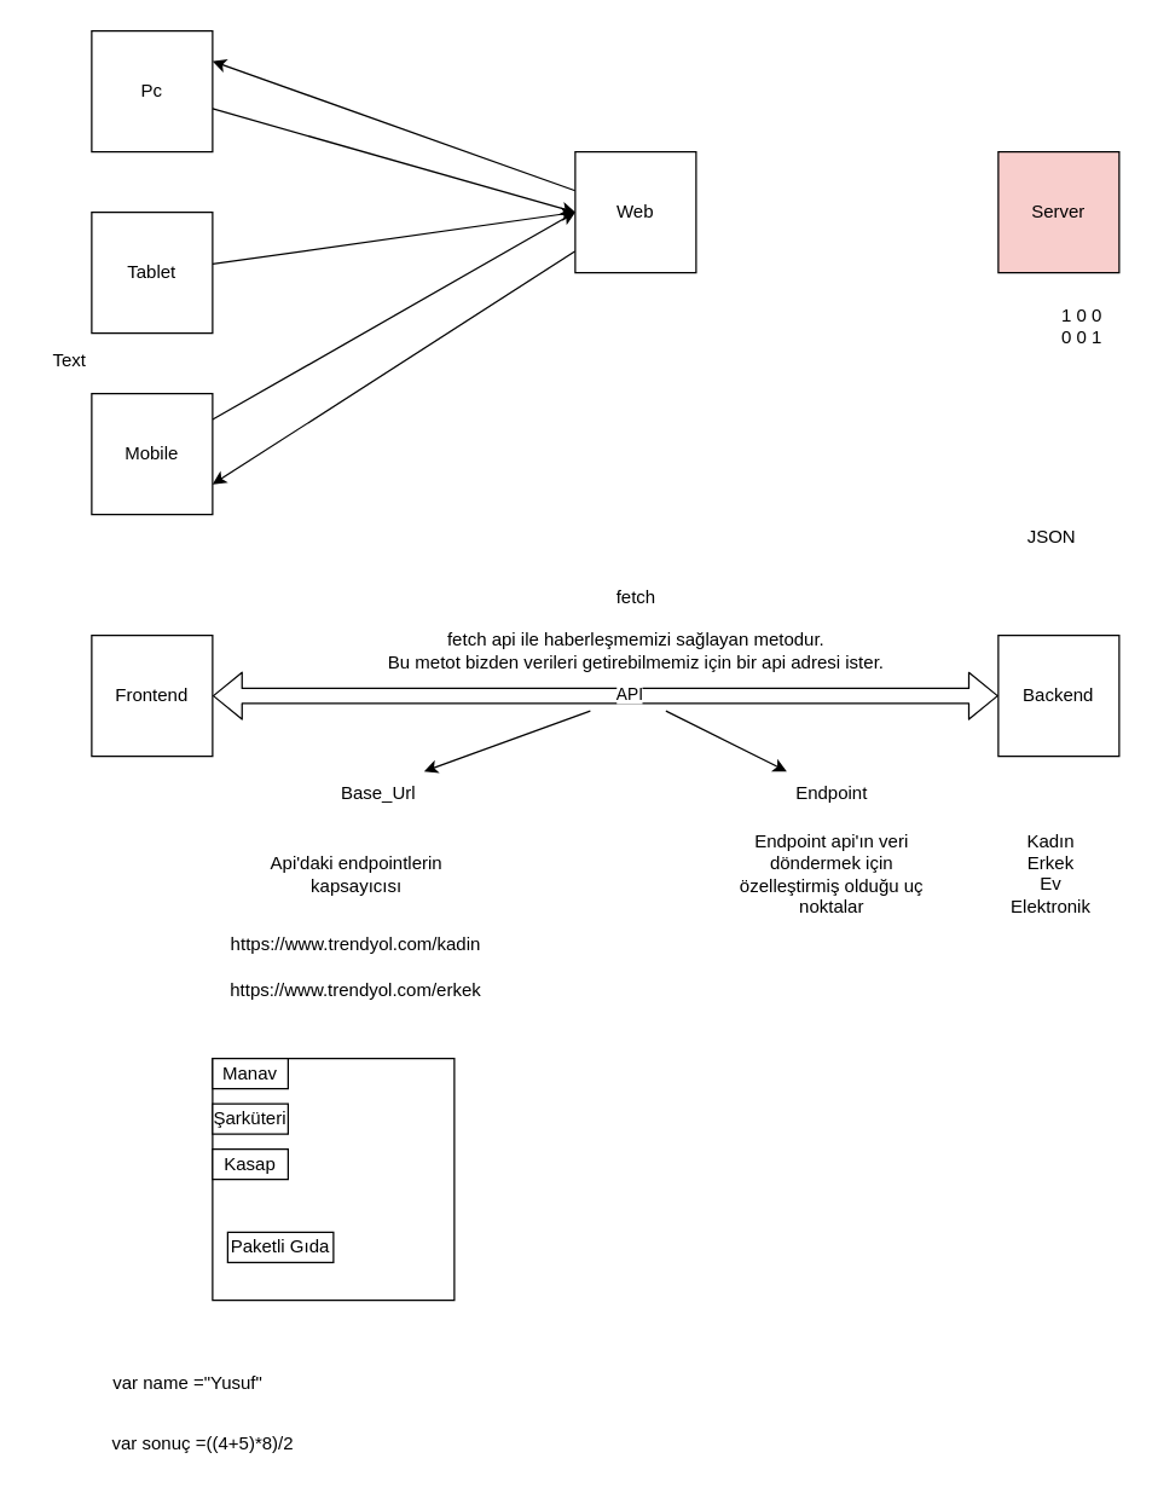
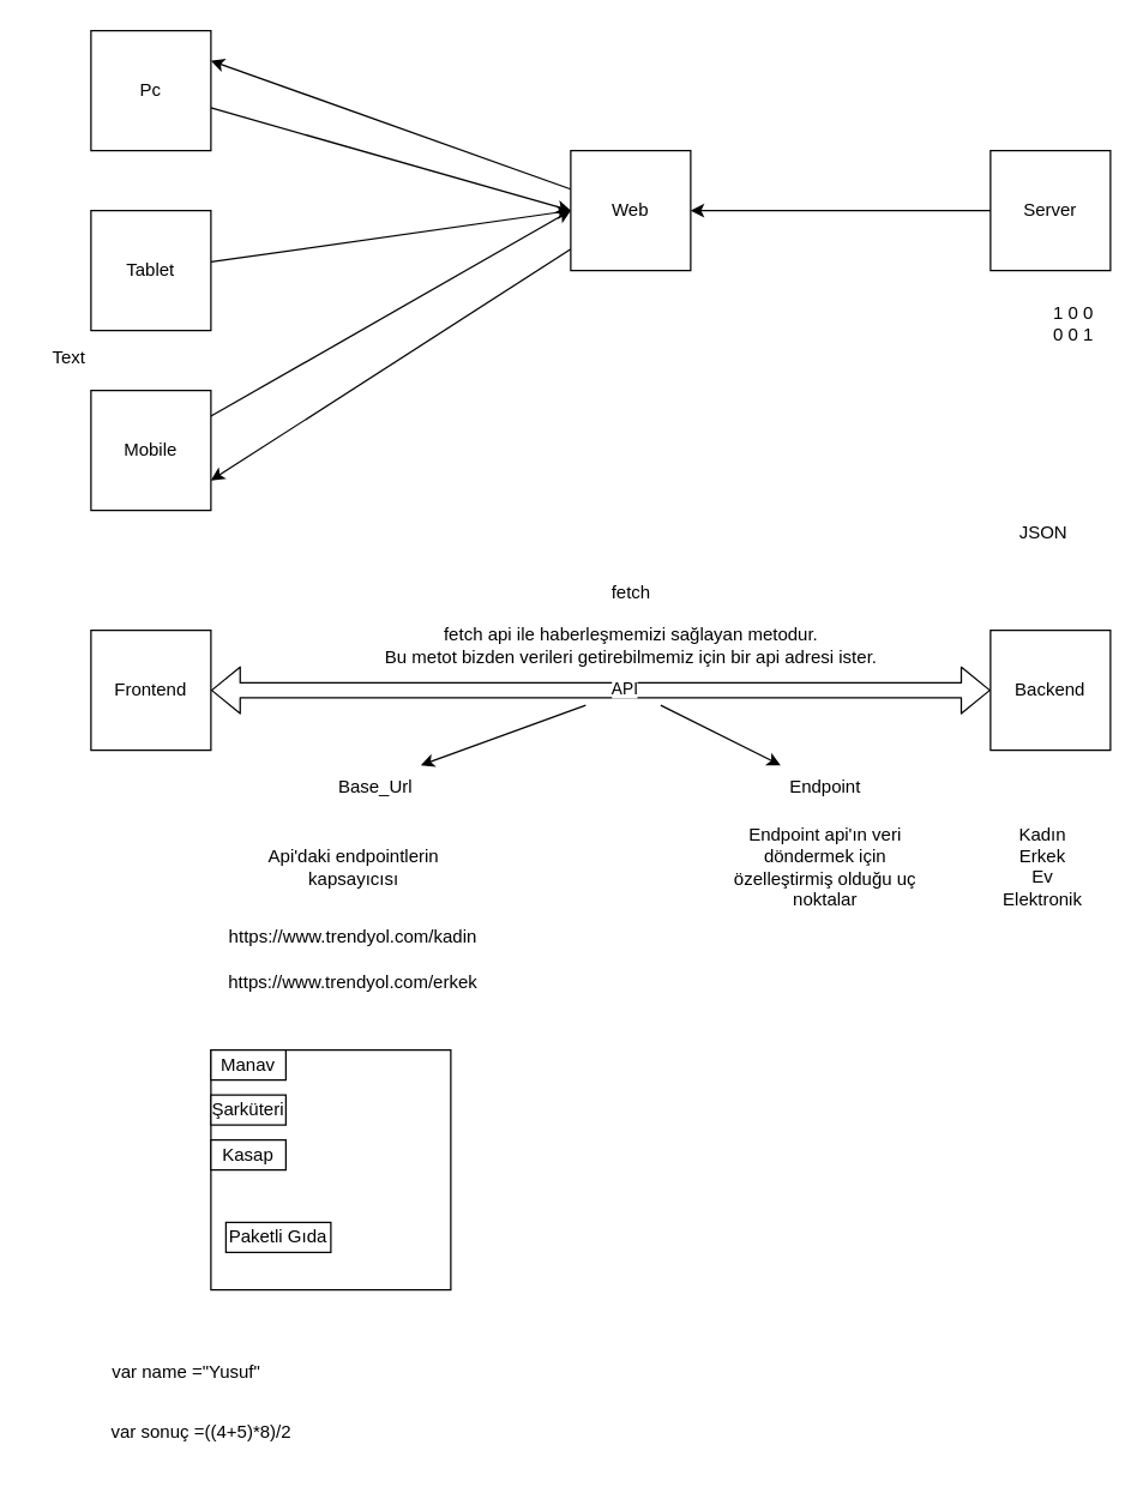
  <mxCell id="0" />
  <mxCell id="1" parent="0" />
  <mxCell id="2" style="edgeStyle=none;html=1;entryX=1;entryY=0.25;entryDx=0;entryDy=0;" edge="1" parent="1" source="4" target="6"><mxGeometry relative="1" as="geometry" /></mxCell>
  <mxCell id="3" style="edgeStyle=none;html=1;entryX=1;entryY=0.75;entryDx=0;entryDy=0;" edge="1" parent="1" source="4" target="10"><mxGeometry relative="1" as="geometry" /></mxCell>
  <mxCell id="4" value="Web" style="whiteSpace=wrap;html=1;aspect=fixed;" vertex="1" parent="1"><mxGeometry x="380" y="100" width="80" height="80" as="geometry" /></mxCell>
  <mxCell id="5" style="edgeStyle=none;html=1;entryX=0;entryY=0.5;entryDx=0;entryDy=0;" edge="1" parent="1" source="6" target="4"><mxGeometry relative="1" as="geometry" /></mxCell>
  <mxCell id="6" value="Pc" style="whiteSpace=wrap;html=1;aspect=fixed;" vertex="1" parent="1"><mxGeometry x="60" width="80" height="80" as="geometry" y="20" /></mxCell>
  <mxCell id="7" style="edgeStyle=none;html=1;" edge="1" parent="1" source="8"><mxGeometry relative="1" as="geometry"><mxPoint x="380" y="140" as="targetPoint" /></mxGeometry></mxCell>
  <mxCell id="8" value="Tablet" style="whiteSpace=wrap;html=1;aspect=fixed;" vertex="1" parent="1"><mxGeometry x="60" y="140" width="80" height="80" as="geometry" /></mxCell>
  <mxCell id="9" style="edgeStyle=none;html=1;entryX=0;entryY=0.5;entryDx=0;entryDy=0;" edge="1" parent="1" source="10" target="4"><mxGeometry relative="1" as="geometry" /></mxCell>
  <mxCell id="10" value="Mobile" style="whiteSpace=wrap;html=1;aspect=fixed;" vertex="1" parent="1"><mxGeometry x="60" y="260" width="80" height="80" as="geometry" /></mxCell>
- <mxCell id="12" value="Server" style="whiteSpace=wrap;html=1;aspect=fixed;fillColor=#f8cecc;" vertex="1" parent="1"><mxGeometry x="660" y="100" width="80" height="80" as="geometry" /></mxCell>
+ <mxCell id="11" style="edgeStyle=none;html=1;entryX=1;entryY=0.5;entryDx=0;entryDy=0;" edge="1" parent="1" source="12" target="4"><mxGeometry relative="1" as="geometry" /></mxCell>
+ <mxCell id="12" value="Server" style="whiteSpace=wrap;html=1;aspect=fixed;" vertex="1" parent="1"><mxGeometry x="660" y="100" width="80" height="80" as="geometry" /></mxCell>
  <mxCell id="13" value="1 0 0&lt;div&gt;&lt;font color=&quot;#000000&quot;&gt;0 0 1&lt;br&gt;&lt;/font&gt;&lt;div&gt;&lt;br&gt;&lt;/div&gt;&lt;/div&gt;" style="text;html=1;align=center;verticalAlign=middle;resizable=0;points=[];autosize=1;strokeColor=none;fillColor=none;" vertex="1" parent="1"><mxGeometry x="690" y="193" width="50" height="60" as="geometry" /></mxCell>
  <mxCell id="14" value="Text" style="text;html=1;align=center;verticalAlign=middle;resizable=0;points=[];autosize=1;strokeColor=none;fillColor=none;" vertex="1" parent="1"><mxGeometry y="223" width="50" height="30" as="geometry" x="20" /></mxCell>
  <mxCell id="15" value="Frontend" style="whiteSpace=wrap;html=1;aspect=fixed;" vertex="1" parent="1"><mxGeometry x="60" y="420" width="80" height="80" as="geometry" /></mxCell>
  <mxCell id="16" value="Backend" style="whiteSpace=wrap;html=1;aspect=fixed;" vertex="1" parent="1"><mxGeometry x="660" y="420" width="80" height="80" as="geometry" /></mxCell>
  <mxCell id="17" value="" style="shape=flexArrow;endArrow=classic;startArrow=classic;html=1;exitX=1;exitY=0.5;exitDx=0;exitDy=0;entryX=0;entryY=0.5;entryDx=0;entryDy=0;" edge="1" parent="1" source="15" target="16"><mxGeometry width="100" height="100" relative="1" as="geometry"><mxPoint x="390" y="390" as="sourcePoint" /><mxPoint x="490" y="290" as="targetPoint" /></mxGeometry></mxCell>
  <mxCell id="18" value="API" style="edgeLabel;html=1;align=center;verticalAlign=middle;resizable=0;points=[];" vertex="1" connectable="0" parent="17"><mxGeometry x="0.058" y="2" relative="1" as="geometry"><mxPoint as="offset" /></mxGeometry></mxCell>
  <mxCell id="19" value="Base_Url" style="text;html=1;align=center;verticalAlign=middle;whiteSpace=wrap;rounded=0;" vertex="1" parent="1"><mxGeometry x="220" y="510" width="60" height="30" as="geometry" /></mxCell>
  <mxCell id="20" value="Endpoint" style="text;html=1;align=center;verticalAlign=middle;whiteSpace=wrap;rounded=0;" vertex="1" parent="1"><mxGeometry x="520" y="510" width="60" height="30" as="geometry" /></mxCell>
  <mxCell id="21" value="" style="endArrow=classic;html=1;entryX=1;entryY=0;entryDx=0;entryDy=0;" edge="1" parent="1" target="19"><mxGeometry width="50" height="50" relative="1" as="geometry"><mxPoint x="390" y="470" as="sourcePoint" /><mxPoint x="460" y="410" as="targetPoint" /></mxGeometry></mxCell>
  <mxCell id="22" value="" style="endArrow=classic;html=1;entryX=0;entryY=0;entryDx=0;entryDy=0;" edge="1" parent="1" target="20"><mxGeometry width="50" height="50" relative="1" as="geometry"><mxPoint x="440" y="470" as="sourcePoint" /><mxPoint x="290" y="520" as="targetPoint" /></mxGeometry></mxCell>
  <mxCell id="23" value="https://www.trendyol.com/kadin" style="text;html=1;align=center;verticalAlign=middle;whiteSpace=wrap;rounded=0;" vertex="1" parent="1"><mxGeometry x="140" y="610" width="190" height="30" as="geometry" /></mxCell>
  <mxCell id="24" value="https://www.trendyol.com/erkek" style="text;html=1;align=center;verticalAlign=middle;whiteSpace=wrap;rounded=0;" vertex="1" parent="1"><mxGeometry x="140" y="640" width="190" height="30" as="geometry" /></mxCell>
  <mxCell id="25" value="Api'daki endpointlerin kapsayıcısı" style="text;html=1;align=center;verticalAlign=middle;whiteSpace=wrap;rounded=0;" vertex="1" parent="1"><mxGeometry x="172.5" y="555" width="125" height="45" as="geometry" /></mxCell>
  <mxCell id="26" value="Endpoint api'ın veri döndermek için özelleştirmiş olduğu uç noktalar" style="text;html=1;align=center;verticalAlign=middle;whiteSpace=wrap;rounded=0;" vertex="1" parent="1"><mxGeometry x="480" y="550" width="140" height="55" as="geometry" /></mxCell>
  <mxCell id="27" value="" style="whiteSpace=wrap;html=1;aspect=fixed;" vertex="1" parent="1"><mxGeometry x="140" y="700" width="160" height="160" as="geometry" /></mxCell>
  <mxCell id="28" value="Manav" style="rounded=0;whiteSpace=wrap;html=1;" vertex="1" parent="1"><mxGeometry x="140" y="700" width="50" height="20" as="geometry" /></mxCell>
  <mxCell id="29" value="Kasap" style="rounded=0;whiteSpace=wrap;html=1;" vertex="1" parent="1"><mxGeometry x="140" y="760" width="50" height="20" as="geometry" /></mxCell>
  <mxCell id="30" value="Şarküteri" style="rounded=0;whiteSpace=wrap;html=1;" vertex="1" parent="1"><mxGeometry x="140" y="730" width="50" height="20" as="geometry" /></mxCell>
  <mxCell id="31" value="Paketli Gıda" style="rounded=0;whiteSpace=wrap;html=1;" vertex="1" parent="1"><mxGeometry x="150" y="815" width="70" height="20" as="geometry" /></mxCell>
  <mxCell id="32" value="Kadın&lt;div&gt;Erkek&lt;/div&gt;&lt;div&gt;Ev&lt;/div&gt;&lt;div&gt;Elektronik&lt;/div&gt;&lt;div&gt;&lt;br&gt;&lt;/div&gt;" style="text;html=1;align=center;verticalAlign=middle;whiteSpace=wrap;rounded=0;" vertex="1" parent="1"><mxGeometry x="660" y="540" width="70" height="90" as="geometry" /></mxCell>
  <mxCell id="33" value="fetch" style="text;html=1;align=center;verticalAlign=middle;resizable=0;points=[];autosize=1;strokeColor=none;fillColor=none;" vertex="1" parent="1"><mxGeometry x="395" y="380" width="50" height="30" as="geometry" /></mxCell>
  <mxCell id="34" value="fetch api ile haberleşmemizi sağlayan metodur.&lt;div&gt;Bu metot bizden verileri getirebilmemiz için bir api adresi ister.&lt;/div&gt;" style="text;html=1;align=center;verticalAlign=middle;resizable=0;points=[];autosize=1;strokeColor=none;fillColor=none;" vertex="1" parent="1"><mxGeometry x="245" y="410" width="350" height="40" as="geometry" /></mxCell>
  <mxCell id="35" value="JSON" style="text;html=1;align=center;verticalAlign=middle;resizable=0;points=[];autosize=1;strokeColor=none;fillColor=none;" vertex="1" parent="1"><mxGeometry x="665" y="340" width="60" height="30" as="geometry" /></mxCell>
  <mxCell id="36" value="&lt;div&gt;&lt;br&gt;&lt;/div&gt;&lt;div&gt;&lt;br&gt;&lt;/div&gt;" style="text;html=1;align=center;verticalAlign=middle;resizable=0;points=[];autosize=1;strokeColor=none;fillColor=none;" vertex="1" parent="1"><mxGeometry x="415" y="275" width="20" height="40" as="geometry" /></mxCell>
  <mxCell id="37" value="var name =&quot;Yusuf&quot;&amp;nbsp;" style="text;html=1;align=center;verticalAlign=middle;resizable=0;points=[];autosize=1;strokeColor=none;fillColor=none;" vertex="1" parent="1"><mxGeometry x="60" y="900" width="130" height="30" as="geometry" /></mxCell>
  <mxCell id="38" value="var sonuç =((4+5)*8)/2&amp;nbsp;" style="text;html=1;align=center;verticalAlign=middle;resizable=0;points=[];autosize=1;strokeColor=none;fillColor=none;" vertex="1" parent="1"><mxGeometry x="60" y="940" width="150" height="30" as="geometry" /></mxCell>
